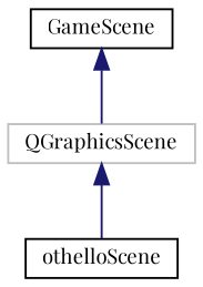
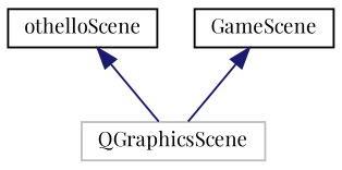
  digraph {
    fontname="Playfair Display"
    rankdir=TB
    node [color=black fillcolor=white fontname="Playfair Display" fontsize=10 shape=record style=filled]
    edge [color=midnightblue dir=back fontname="Playfair Display" fontsize=10 labelfontname=Helvetica labelfontsize=10 style=solid]
    n1 [color=grey75 height=0.2 label=QGraphicsScene width=0.4]
    n2 [height=0.2 label=othelloScene width=0.4]
    n3 [height=0.2 label=GameScene width=0.4]
-   n1 -> n2
+   n2 -> n1
    n3 -> n1
  }
